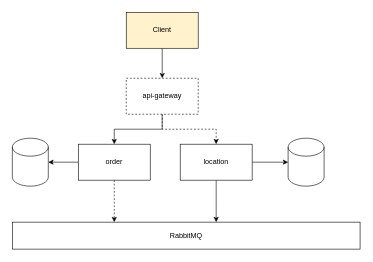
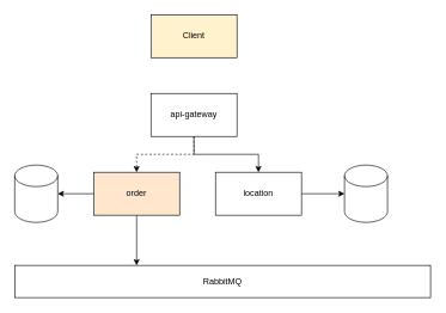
  <mxCell id="0" />
  <mxCell id="1" parent="0" />
  <mxCell id="2" value="RabbitMQ" style="rounded=0;whiteSpace=wrap;html=1;" parent="1" vertex="1"><mxGeometry x="20" y="370" width="580" height="45" as="geometry" /></mxCell>
- <mxCell id="3" value="" style="edgeStyle=orthogonalEdgeStyle;rounded=0;orthogonalLoop=1;jettySize=auto;html=1;" parent="1" source="4" target="7" edge="1"><mxGeometry relative="1" as="geometry" /></mxCell>
  <mxCell id="4" value="Client" style="rounded=0;whiteSpace=wrap;html=1;fillColor=#fff2cc;" parent="1" vertex="1"><mxGeometry x="210" y="20" width="120" height="60" as="geometry" /></mxCell>
- <mxCell id="5" style="edgeStyle=orthogonalEdgeStyle;rounded=0;orthogonalLoop=1;jettySize=auto;html=1;" parent="1" source="7" target="10" edge="1"><mxGeometry relative="1" as="geometry" /></mxCell>
- <mxCell id="6" style="edgeStyle=orthogonalEdgeStyle;rounded=0;orthogonalLoop=1;jettySize=auto;html=1;dashed=1;" parent="1" source="7" target="13" edge="1"><mxGeometry relative="1" as="geometry" /></mxCell>
- <mxCell id="7" value="api-gateway" style="rounded=0;whiteSpace=wrap;html=1;dashed=1;" parent="1" vertex="1"><mxGeometry x="210" y="130" width="120" height="60" as="geometry" /></mxCell>
+ <mxCell id="5" style="edgeStyle=orthogonalEdgeStyle;rounded=0;orthogonalLoop=1;jettySize=auto;html=1;dashed=1;" parent="1" source="7" target="10" edge="1"><mxGeometry relative="1" as="geometry" /></mxCell>
+ <mxCell id="6" style="edgeStyle=orthogonalEdgeStyle;rounded=0;orthogonalLoop=1;jettySize=auto;html=1;" parent="1" source="7" target="13" edge="1"><mxGeometry relative="1" as="geometry" /></mxCell>
+ <mxCell id="7" value="api-gateway" style="rounded=0;whiteSpace=wrap;html=1;" parent="1" vertex="1"><mxGeometry x="210" y="130" width="120" height="60" as="geometry" /></mxCell>
  <mxCell id="8" value="" style="edgeStyle=orthogonalEdgeStyle;rounded=0;orthogonalLoop=1;jettySize=auto;html=1;" parent="1" source="10" target="14" edge="1"><mxGeometry relative="1" as="geometry" /></mxCell>
- <mxCell id="9" value="" style="edgeStyle=orthogonalEdgeStyle;rounded=0;orthogonalLoop=1;jettySize=auto;html=1;dashed=1;" parent="1" source="10" target="2" edge="1"><mxGeometry relative="1" as="geometry"><Array as="points"><mxPoint x="190" y="350" /><mxPoint x="190" y="350" /></Array></mxGeometry></mxCell>
- <mxCell id="10" value="order" style="rounded=0;whiteSpace=wrap;html=1;" parent="1" vertex="1"><mxGeometry x="130" y="240" width="120" height="60" as="geometry" /></mxCell>
+ <mxCell id="9" value="" style="edgeStyle=orthogonalEdgeStyle;rounded=0;orthogonalLoop=1;jettySize=auto;html=1;" parent="1" source="10" target="2" edge="1"><mxGeometry relative="1" as="geometry"><Array as="points"><mxPoint x="190" y="350" /><mxPoint x="190" y="350" /></Array></mxGeometry></mxCell>
+ <mxCell id="10" value="order" style="rounded=0;whiteSpace=wrap;html=1;fillColor=#ffe6cc;" parent="1" vertex="1"><mxGeometry x="130" y="240" width="120" height="60" as="geometry" /></mxCell>
  <mxCell id="11" value="" style="edgeStyle=orthogonalEdgeStyle;rounded=0;orthogonalLoop=1;jettySize=auto;html=1;" parent="1" source="13" target="15" edge="1"><mxGeometry relative="1" as="geometry" /></mxCell>
- <mxCell id="12" value="" style="edgeStyle=orthogonalEdgeStyle;rounded=0;orthogonalLoop=1;jettySize=auto;html=1;" parent="1" source="13" target="2" edge="1"><mxGeometry relative="1" as="geometry"><Array as="points"><mxPoint x="360" y="340" /><mxPoint x="360" y="340" /></Array></mxGeometry></mxCell>
  <mxCell id="13" value="location" style="rounded=0;whiteSpace=wrap;html=1;" parent="1" vertex="1"><mxGeometry x="300" y="240" width="120" height="60" as="geometry" /></mxCell>
  <mxCell id="14" value="" style="shape=cylinder3;whiteSpace=wrap;html=1;boundedLbl=1;backgroundOutline=1;size=15;" parent="1" vertex="1"><mxGeometry x="20" y="230" width="60" height="80" as="geometry" /></mxCell>
  <mxCell id="15" value="" style="shape=cylinder3;whiteSpace=wrap;html=1;boundedLbl=1;backgroundOutline=1;size=15;" parent="1" vertex="1"><mxGeometry x="480" y="230" width="60" height="80" as="geometry" /></mxCell>
